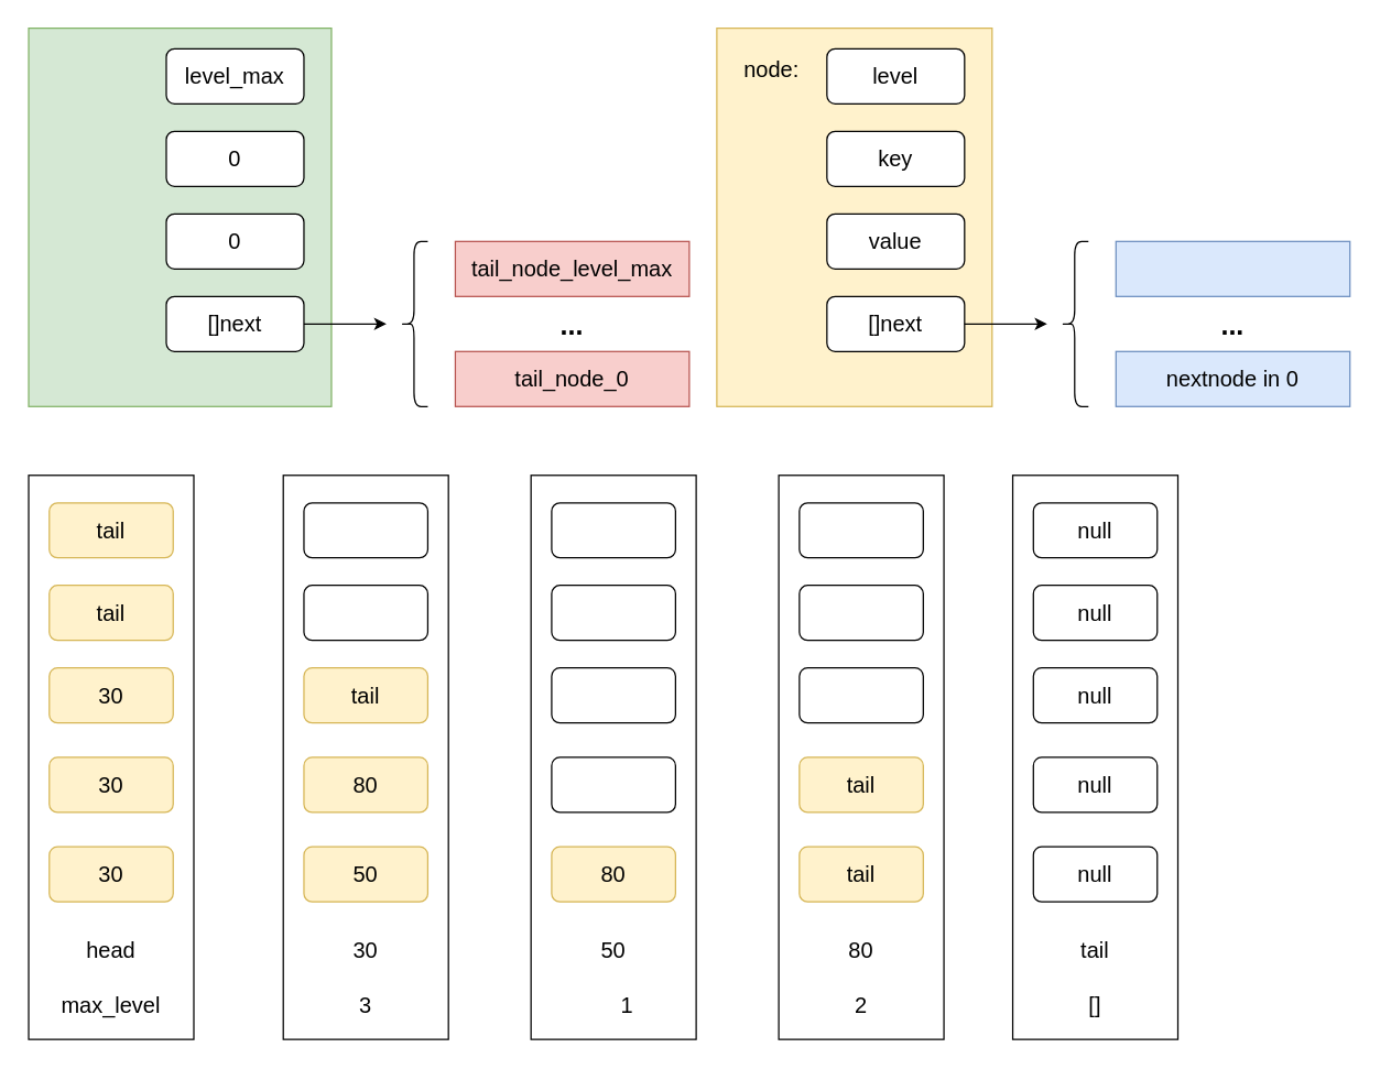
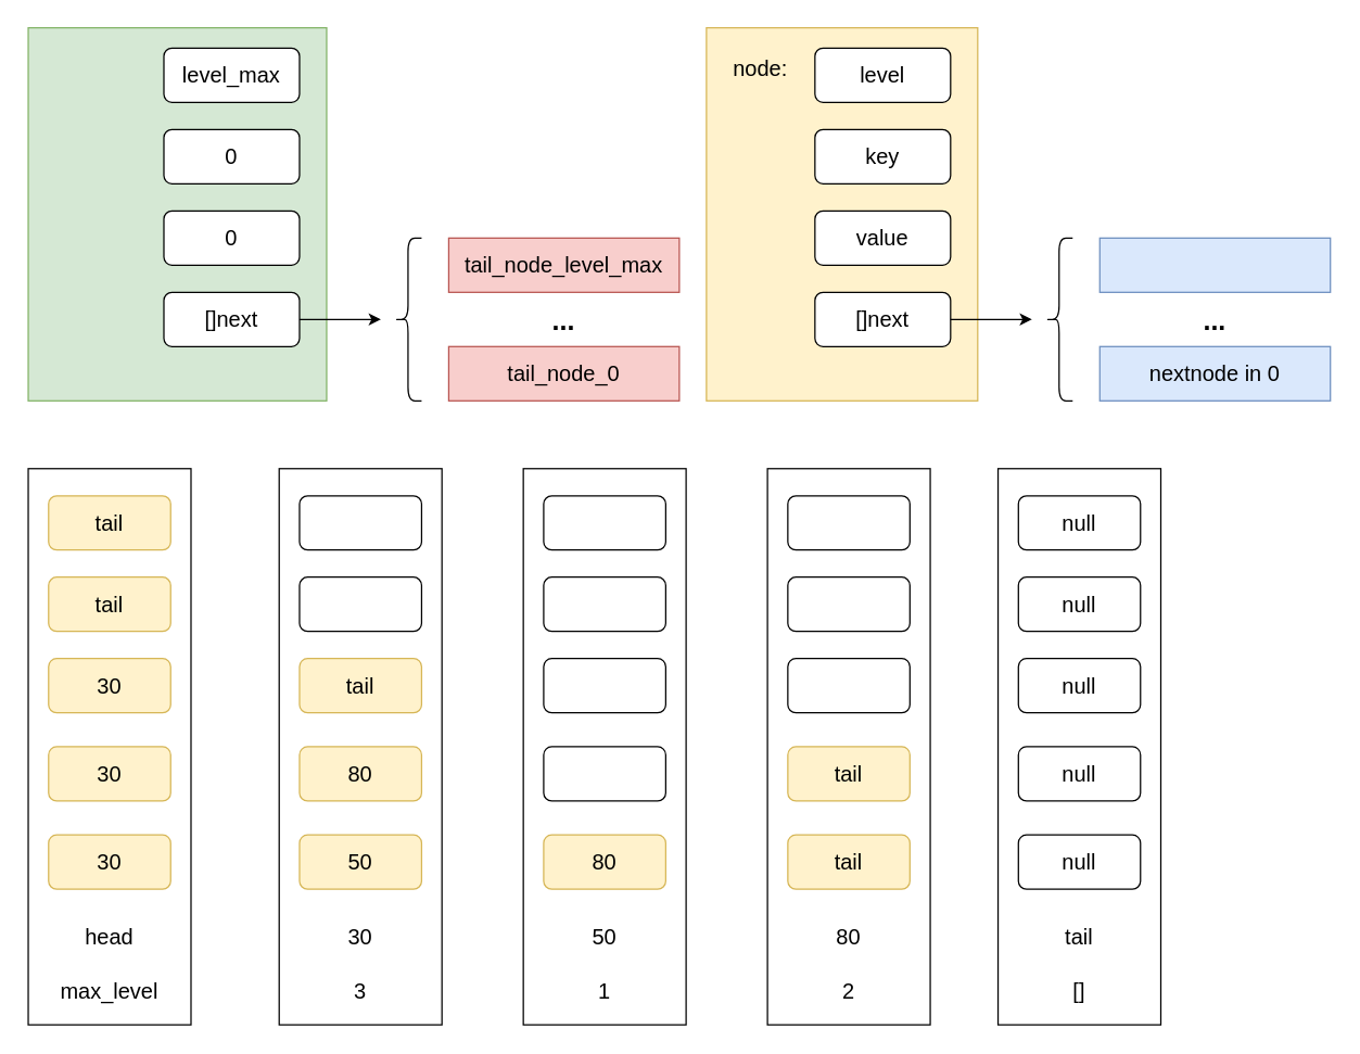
  <mxCell id="0" />
  <mxCell id="1" parent="0" />
  <mxCell id="2" value="" style="rounded=0;whiteSpace=wrap;html=1;" vertex="1" parent="1"><mxGeometry x="20" y="345" width="120" height="410" as="geometry" /></mxCell>
  <mxCell id="3" value="" style="rounded=0;whiteSpace=wrap;html=1;fillColor=#fff2cc;strokeColor=#d6b656;" vertex="1" parent="1"><mxGeometry x="520" y="20" width="200" height="275" as="geometry" /></mxCell>
  <mxCell id="4" value="" style="rounded=0;whiteSpace=wrap;html=1;fillColor=#dae8fc;strokeColor=#6c8ebf;" vertex="1" parent="1"><mxGeometry x="810" y="175" width="170" height="40" as="geometry" /></mxCell>
  <mxCell id="5" value="&lt;font style=&quot;font-size: 16px;&quot;&gt;node:&lt;/font&gt;" style="text;strokeColor=none;align=center;fillColor=none;html=1;verticalAlign=middle;whiteSpace=wrap;rounded=0;" vertex="1" parent="1"><mxGeometry x="530" y="35" width="60" height="30" as="geometry" /></mxCell>
  <mxCell id="6" value="" style="rounded=1;whiteSpace=wrap;html=1;" vertex="1" parent="1"><mxGeometry x="600" y="35" width="100" height="40" as="geometry" /></mxCell>
  <mxCell id="7" value="&lt;font style=&quot;font-size: 16px;&quot;&gt;level&lt;/font&gt;" style="text;strokeColor=none;align=center;fillColor=none;html=1;verticalAlign=middle;whiteSpace=wrap;rounded=0;" vertex="1" parent="1"><mxGeometry x="620" y="40" width="60" height="30" as="geometry" /></mxCell>
  <mxCell id="8" value="" style="rounded=1;whiteSpace=wrap;html=1;" vertex="1" parent="1"><mxGeometry x="600" y="95" width="100" height="40" as="geometry" /></mxCell>
  <mxCell id="9" value="&lt;font style=&quot;font-size: 16px;&quot;&gt;key&lt;/font&gt;" style="text;strokeColor=none;align=center;fillColor=none;html=1;verticalAlign=middle;whiteSpace=wrap;rounded=0;" vertex="1" parent="1"><mxGeometry x="620" y="100" width="60" height="30" as="geometry" /></mxCell>
  <mxCell id="10" value="" style="rounded=1;whiteSpace=wrap;html=1;" vertex="1" parent="1"><mxGeometry x="600" y="155" width="100" height="40" as="geometry" /></mxCell>
  <mxCell id="11" value="&lt;font style=&quot;font-size: 16px;&quot;&gt;value&lt;/font&gt;" style="text;strokeColor=none;align=center;fillColor=none;html=1;verticalAlign=middle;whiteSpace=wrap;rounded=0;" vertex="1" parent="1"><mxGeometry x="620" y="160" width="60" height="30" as="geometry" /></mxCell>
  <mxCell id="12" value="" style="rounded=1;whiteSpace=wrap;html=1;" vertex="1" parent="1"><mxGeometry x="600" y="215" width="100" height="40" as="geometry" /></mxCell>
  <mxCell id="13" value="&lt;font style=&quot;font-size: 16px;&quot;&gt;[]next&lt;/font&gt;" style="text;strokeColor=none;align=center;fillColor=none;html=1;verticalAlign=middle;whiteSpace=wrap;rounded=0;" vertex="1" parent="1"><mxGeometry x="620" y="220" width="60" height="30" as="geometry" /></mxCell>
  <mxCell id="14" value="" style="endArrow=classic;html=1;rounded=0;exitX=1;exitY=0.5;exitDx=0;exitDy=0;" edge="1" parent="1" source="12"><mxGeometry width="50" height="50" relative="1" as="geometry"><mxPoint x="780" y="265" as="sourcePoint" /><mxPoint x="760" y="235" as="targetPoint" /></mxGeometry></mxCell>
  <mxCell id="15" value="" style="shape=curlyBracket;whiteSpace=wrap;html=1;rounded=1;labelPosition=left;verticalLabelPosition=middle;align=right;verticalAlign=middle;" vertex="1" parent="1"><mxGeometry x="770" y="175" width="20" height="120" as="geometry" /></mxCell>
  <mxCell id="16" value="" style="rounded=0;whiteSpace=wrap;html=1;fillColor=#dae8fc;strokeColor=#6c8ebf;" vertex="1" parent="1"><mxGeometry x="810" y="255" width="170" height="40" as="geometry" /></mxCell>
  <mxCell id="17" value="&lt;font style=&quot;font-size: 20px;&quot;&gt;&lt;b&gt;...&lt;/b&gt;&lt;/font&gt;" style="text;strokeColor=none;align=center;fillColor=none;html=1;verticalAlign=middle;whiteSpace=wrap;rounded=0;" vertex="1" parent="1"><mxGeometry x="865" y="220" width="60" height="30" as="geometry" /></mxCell>
  <mxCell id="18" value="&lt;font style=&quot;font-size: 16px;&quot;&gt;nextnode in 0&lt;/font&gt;" style="text;strokeColor=none;align=center;fillColor=none;html=1;verticalAlign=middle;whiteSpace=wrap;rounded=0;" vertex="1" parent="1"><mxGeometry x="815" y="260" width="160" height="30" as="geometry" /></mxCell>
  <mxCell id="19" value="" style="rounded=0;whiteSpace=wrap;html=1;fillColor=#d5e8d4;strokeColor=#82b366;" vertex="1" parent="1"><mxGeometry x="20" y="20" width="220" height="275" as="geometry" /></mxCell>
  <mxCell id="20" value="" style="rounded=0;whiteSpace=wrap;html=1;fillColor=#f8cecc;strokeColor=#b85450;" vertex="1" parent="1"><mxGeometry x="330" y="175" width="170" height="40" as="geometry" /></mxCell>
  <mxCell id="21" value="" style="rounded=1;whiteSpace=wrap;html=1;" vertex="1" parent="1"><mxGeometry x="120" y="35" width="100" height="40" as="geometry" /></mxCell>
  <mxCell id="22" value="&lt;font style=&quot;font-size: 16px;&quot;&gt;level_max&lt;/font&gt;" style="text;strokeColor=none;align=center;fillColor=none;html=1;verticalAlign=middle;whiteSpace=wrap;rounded=0;" vertex="1" parent="1"><mxGeometry x="140" y="40" width="60" height="30" as="geometry" /></mxCell>
  <mxCell id="23" value="" style="rounded=1;whiteSpace=wrap;html=1;" vertex="1" parent="1"><mxGeometry x="120" y="95" width="100" height="40" as="geometry" /></mxCell>
  <mxCell id="24" value="&lt;span style=&quot;font-size: 16px;&quot;&gt;0&lt;/span&gt;" style="text;strokeColor=none;align=center;fillColor=none;html=1;verticalAlign=middle;whiteSpace=wrap;rounded=0;" vertex="1" parent="1"><mxGeometry x="140" y="100" width="60" height="30" as="geometry" /></mxCell>
  <mxCell id="25" value="" style="rounded=1;whiteSpace=wrap;html=1;" vertex="1" parent="1"><mxGeometry x="120" y="155" width="100" height="40" as="geometry" /></mxCell>
  <mxCell id="26" value="&lt;font style=&quot;font-size: 16px;&quot;&gt;0&lt;/font&gt;" style="text;strokeColor=none;align=center;fillColor=none;html=1;verticalAlign=middle;whiteSpace=wrap;rounded=0;" vertex="1" parent="1"><mxGeometry x="140" y="160" width="60" height="30" as="geometry" /></mxCell>
  <mxCell id="27" value="" style="rounded=1;whiteSpace=wrap;html=1;" vertex="1" parent="1"><mxGeometry x="120" y="215" width="100" height="40" as="geometry" /></mxCell>
  <mxCell id="28" value="&lt;font style=&quot;font-size: 16px;&quot;&gt;[]next&lt;/font&gt;" style="text;strokeColor=none;align=center;fillColor=none;html=1;verticalAlign=middle;whiteSpace=wrap;rounded=0;" vertex="1" parent="1"><mxGeometry x="140" y="220" width="60" height="30" as="geometry" /></mxCell>
  <mxCell id="29" value="" style="endArrow=classic;html=1;rounded=0;exitX=1;exitY=0.5;exitDx=0;exitDy=0;" edge="1" parent="1" source="27"><mxGeometry width="50" height="50" relative="1" as="geometry"><mxPoint x="300" y="265" as="sourcePoint" /><mxPoint x="280" y="235" as="targetPoint" /></mxGeometry></mxCell>
  <mxCell id="30" value="" style="shape=curlyBracket;whiteSpace=wrap;html=1;rounded=1;labelPosition=left;verticalLabelPosition=middle;align=right;verticalAlign=middle;" vertex="1" parent="1"><mxGeometry x="290" y="175" width="20" height="120" as="geometry" /></mxCell>
  <mxCell id="31" value="" style="rounded=0;whiteSpace=wrap;html=1;fillColor=#f8cecc;strokeColor=#b85450;" vertex="1" parent="1"><mxGeometry x="330" y="255" width="170" height="40" as="geometry" /></mxCell>
  <mxCell id="32" value="&lt;font style=&quot;font-size: 20px;&quot;&gt;&lt;b&gt;...&lt;/b&gt;&lt;/font&gt;" style="text;strokeColor=none;align=center;fillColor=none;html=1;verticalAlign=middle;whiteSpace=wrap;rounded=0;" vertex="1" parent="1"><mxGeometry x="385" y="220" width="60" height="30" as="geometry" /></mxCell>
  <mxCell id="33" value="&lt;font style=&quot;font-size: 16px;&quot;&gt;tail_node_0&lt;/font&gt;" style="text;strokeColor=none;align=center;fillColor=none;html=1;verticalAlign=middle;whiteSpace=wrap;rounded=0;" vertex="1" parent="1"><mxGeometry x="335" y="260" width="160" height="30" as="geometry" /></mxCell>
  <mxCell id="34" value="&lt;font style=&quot;font-size: 16px;&quot;&gt;tail_node_level_max&lt;/font&gt;" style="text;strokeColor=none;align=center;fillColor=none;html=1;verticalAlign=middle;whiteSpace=wrap;rounded=0;" vertex="1" parent="1"><mxGeometry x="335" y="180" width="160" height="30" as="geometry" /></mxCell>
  <mxCell id="35" value="" style="rounded=1;whiteSpace=wrap;html=1;fillColor=#fff2cc;strokeColor=#d6b656;" vertex="1" parent="1"><mxGeometry x="35" y="615" width="90" height="40" as="geometry" /></mxCell>
  <mxCell id="36" value="" style="rounded=1;whiteSpace=wrap;html=1;fillColor=#fff2cc;strokeColor=#d6b656;" vertex="1" parent="1"><mxGeometry x="35" y="550" width="90" height="40" as="geometry" /></mxCell>
  <mxCell id="37" value="" style="rounded=1;whiteSpace=wrap;html=1;fillColor=#fff2cc;strokeColor=#d6b656;" vertex="1" parent="1"><mxGeometry x="35" y="485" width="90" height="40" as="geometry" /></mxCell>
  <mxCell id="38" value="" style="rounded=1;whiteSpace=wrap;html=1;fillColor=#fff2cc;strokeColor=#d6b656;" vertex="1" parent="1"><mxGeometry x="35" y="425" width="90" height="40" as="geometry" /></mxCell>
  <mxCell id="39" value="" style="rounded=1;whiteSpace=wrap;html=1;fillColor=#fff2cc;strokeColor=#d6b656;" vertex="1" parent="1"><mxGeometry x="35" y="365" width="90" height="40" as="geometry" /></mxCell>
  <mxCell id="40" value="&lt;font style=&quot;font-size: 16px;&quot;&gt;head&lt;/font&gt;" style="text;strokeColor=none;align=center;fillColor=none;html=1;verticalAlign=middle;whiteSpace=wrap;rounded=0;" vertex="1" parent="1"><mxGeometry x="50" y="675" width="60" height="30" as="geometry" /></mxCell>
  <mxCell id="41" value="&lt;font style=&quot;font-size: 16px;&quot;&gt;max_level&lt;/font&gt;" style="text;strokeColor=none;align=center;fillColor=none;html=1;verticalAlign=middle;whiteSpace=wrap;rounded=0;" vertex="1" parent="1"><mxGeometry x="50" y="715" width="60" height="30" as="geometry" /></mxCell>
  <mxCell id="42" value="" style="rounded=0;whiteSpace=wrap;html=1;" vertex="1" parent="1"><mxGeometry x="205" y="345" width="120" height="410" as="geometry" /></mxCell>
  <mxCell id="43" value="" style="rounded=1;whiteSpace=wrap;html=1;fillColor=#fff2cc;strokeColor=#d6b656;" vertex="1" parent="1"><mxGeometry x="220" y="615" width="90" height="40" as="geometry" /></mxCell>
  <mxCell id="44" value="" style="rounded=1;whiteSpace=wrap;html=1;fillColor=#fff2cc;strokeColor=#d6b656;" vertex="1" parent="1"><mxGeometry x="220" y="550" width="90" height="40" as="geometry" /></mxCell>
  <mxCell id="45" value="" style="rounded=1;whiteSpace=wrap;html=1;fillColor=#fff2cc;strokeColor=#d6b656;" vertex="1" parent="1"><mxGeometry x="220" y="485" width="90" height="40" as="geometry" /></mxCell>
  <mxCell id="46" value="" style="rounded=1;whiteSpace=wrap;html=1;" vertex="1" parent="1"><mxGeometry x="220" y="425" width="90" height="40" as="geometry" /></mxCell>
  <mxCell id="47" value="" style="rounded=1;whiteSpace=wrap;html=1;" vertex="1" parent="1"><mxGeometry x="220" y="365" width="90" height="40" as="geometry" /></mxCell>
  <mxCell id="48" value="&lt;font style=&quot;font-size: 16px;&quot;&gt;30&lt;/font&gt;" style="text;strokeColor=none;align=center;fillColor=none;html=1;verticalAlign=middle;whiteSpace=wrap;rounded=0;" vertex="1" parent="1"><mxGeometry x="235" y="675" width="60" height="30" as="geometry" /></mxCell>
  <mxCell id="49" value="&lt;font style=&quot;font-size: 16px;&quot;&gt;3&lt;/font&gt;" style="text;strokeColor=none;align=center;fillColor=none;html=1;verticalAlign=middle;whiteSpace=wrap;rounded=0;" vertex="1" parent="1"><mxGeometry x="235" y="715" width="60" height="30" as="geometry" /></mxCell>
  <mxCell id="50" value="" style="rounded=0;whiteSpace=wrap;html=1;" vertex="1" parent="1"><mxGeometry x="385" y="345" width="120" height="410" as="geometry" /></mxCell>
  <mxCell id="51" value="" style="rounded=1;whiteSpace=wrap;html=1;fillColor=#fff2cc;strokeColor=#d6b656;" vertex="1" parent="1"><mxGeometry x="400" y="615" width="90" height="40" as="geometry" /></mxCell>
  <mxCell id="52" value="" style="rounded=1;whiteSpace=wrap;html=1;" vertex="1" parent="1"><mxGeometry x="400" y="550" width="90" height="40" as="geometry" /></mxCell>
  <mxCell id="53" value="" style="rounded=1;whiteSpace=wrap;html=1;" vertex="1" parent="1"><mxGeometry x="400" y="485" width="90" height="40" as="geometry" /></mxCell>
  <mxCell id="54" value="" style="rounded=1;whiteSpace=wrap;html=1;" vertex="1" parent="1"><mxGeometry x="400" y="425" width="90" height="40" as="geometry" /></mxCell>
  <mxCell id="55" value="" style="rounded=1;whiteSpace=wrap;html=1;" vertex="1" parent="1"><mxGeometry x="400" y="365" width="90" height="40" as="geometry" /></mxCell>
  <mxCell id="56" value="&lt;font style=&quot;font-size: 16px;&quot;&gt;50&lt;/font&gt;" style="text;strokeColor=none;align=center;fillColor=none;html=1;verticalAlign=middle;whiteSpace=wrap;rounded=0;" vertex="1" parent="1"><mxGeometry x="415" y="675" width="60" height="30" as="geometry" /></mxCell>
- <mxCell id="57" value="&lt;font style=&quot;font-size: 16px;&quot;&gt;1&lt;/font&gt;" style="text;strokeColor=none;align=center;fillColor=none;html=1;verticalAlign=middle;whiteSpace=wrap;rounded=0;" vertex="1" parent="1"><mxGeometry x="425" y="715" width="60" height="30" as="geometry" /></mxCell>
+ <mxCell id="57" value="&lt;font style=&quot;font-size: 16px;&quot;&gt;1&lt;/font&gt;" style="text;strokeColor=none;align=center;fillColor=none;html=1;verticalAlign=middle;whiteSpace=wrap;rounded=0;" vertex="1" parent="1"><mxGeometry x="415" y="715" width="60" height="30" as="geometry" /></mxCell>
  <mxCell id="58" value="" style="rounded=0;whiteSpace=wrap;html=1;" vertex="1" parent="1"><mxGeometry x="565" y="345" width="120" height="410" as="geometry" /></mxCell>
  <mxCell id="59" value="" style="rounded=1;whiteSpace=wrap;html=1;fillColor=#fff2cc;strokeColor=#d6b656;" vertex="1" parent="1"><mxGeometry x="580" y="615" width="90" height="40" as="geometry" /></mxCell>
  <mxCell id="60" value="" style="rounded=1;whiteSpace=wrap;html=1;fillColor=#fff2cc;strokeColor=#d6b656;" vertex="1" parent="1"><mxGeometry x="580" y="550" width="90" height="40" as="geometry" /></mxCell>
  <mxCell id="61" value="" style="rounded=1;whiteSpace=wrap;html=1;" vertex="1" parent="1"><mxGeometry x="580" y="485" width="90" height="40" as="geometry" /></mxCell>
  <mxCell id="62" value="" style="rounded=1;whiteSpace=wrap;html=1;" vertex="1" parent="1"><mxGeometry x="580" y="425" width="90" height="40" as="geometry" /></mxCell>
  <mxCell id="63" value="" style="rounded=1;whiteSpace=wrap;html=1;" vertex="1" parent="1"><mxGeometry x="580" y="365" width="90" height="40" as="geometry" /></mxCell>
  <mxCell id="64" value="&lt;font style=&quot;font-size: 16px;&quot;&gt;80&lt;/font&gt;" style="text;strokeColor=none;align=center;fillColor=none;html=1;verticalAlign=middle;whiteSpace=wrap;rounded=0;" vertex="1" parent="1"><mxGeometry x="595" y="675" width="60" height="30" as="geometry" /></mxCell>
  <mxCell id="65" value="&lt;font style=&quot;font-size: 16px;&quot;&gt;2&lt;/font&gt;" style="text;strokeColor=none;align=center;fillColor=none;html=1;verticalAlign=middle;whiteSpace=wrap;rounded=0;" vertex="1" parent="1"><mxGeometry x="595" y="715" width="60" height="30" as="geometry" /></mxCell>
  <mxCell id="66" value="" style="rounded=0;whiteSpace=wrap;html=1;" vertex="1" parent="1"><mxGeometry x="735" y="345" width="120" height="410" as="geometry" /></mxCell>
  <mxCell id="67" value="" style="rounded=1;whiteSpace=wrap;html=1;" vertex="1" parent="1"><mxGeometry x="750" y="615" width="90" height="40" as="geometry" /></mxCell>
  <mxCell id="68" value="" style="rounded=1;whiteSpace=wrap;html=1;" vertex="1" parent="1"><mxGeometry x="750" y="550" width="90" height="40" as="geometry" /></mxCell>
  <mxCell id="69" value="" style="rounded=1;whiteSpace=wrap;html=1;" vertex="1" parent="1"><mxGeometry x="750" y="485" width="90" height="40" as="geometry" /></mxCell>
  <mxCell id="70" value="" style="rounded=1;whiteSpace=wrap;html=1;" vertex="1" parent="1"><mxGeometry x="750" y="425" width="90" height="40" as="geometry" /></mxCell>
  <mxCell id="71" value="" style="rounded=1;whiteSpace=wrap;html=1;" vertex="1" parent="1"><mxGeometry x="750" y="365" width="90" height="40" as="geometry" /></mxCell>
  <mxCell id="72" value="&lt;font style=&quot;font-size: 16px;&quot;&gt;tail&lt;/font&gt;" style="text;strokeColor=none;align=center;fillColor=none;html=1;verticalAlign=middle;whiteSpace=wrap;rounded=0;" vertex="1" parent="1"><mxGeometry x="765" y="675" width="60" height="30" as="geometry" /></mxCell>
  <mxCell id="73" value="&lt;span style=&quot;font-size: 16px;&quot;&gt;[]&lt;/span&gt;" style="text;strokeColor=none;align=center;fillColor=none;html=1;verticalAlign=middle;whiteSpace=wrap;rounded=0;" vertex="1" parent="1"><mxGeometry x="765" y="715" width="60" height="30" as="geometry" /></mxCell>
  <mxCell id="74" value="&lt;font style=&quot;font-size: 16px;&quot;&gt;null&lt;/font&gt;" style="text;strokeColor=none;align=center;fillColor=none;html=1;verticalAlign=middle;whiteSpace=wrap;rounded=0;" vertex="1" parent="1"><mxGeometry x="765" y="620" width="60" height="30" as="geometry" /></mxCell>
  <mxCell id="75" value="&lt;font style=&quot;font-size: 16px;&quot;&gt;null&lt;/font&gt;" style="text;strokeColor=none;align=center;fillColor=none;html=1;verticalAlign=middle;whiteSpace=wrap;rounded=0;" vertex="1" parent="1"><mxGeometry x="765" y="555" width="60" height="30" as="geometry" /></mxCell>
  <mxCell id="76" value="&lt;font style=&quot;font-size: 16px;&quot;&gt;null&lt;/font&gt;" style="text;strokeColor=none;align=center;fillColor=none;html=1;verticalAlign=middle;whiteSpace=wrap;rounded=0;" vertex="1" parent="1"><mxGeometry x="765" y="490" width="60" height="30" as="geometry" /></mxCell>
  <mxCell id="77" value="&lt;font style=&quot;font-size: 16px;&quot;&gt;null&lt;/font&gt;" style="text;strokeColor=none;align=center;fillColor=none;html=1;verticalAlign=middle;whiteSpace=wrap;rounded=0;" vertex="1" parent="1"><mxGeometry x="765" y="430" width="60" height="30" as="geometry" /></mxCell>
  <mxCell id="78" value="&lt;font style=&quot;font-size: 16px;&quot;&gt;null&lt;/font&gt;" style="text;strokeColor=none;align=center;fillColor=none;html=1;verticalAlign=middle;whiteSpace=wrap;rounded=0;" vertex="1" parent="1"><mxGeometry x="765" y="370" width="60" height="30" as="geometry" /></mxCell>
  <mxCell id="79" value="&lt;font style=&quot;font-size: 16px;&quot;&gt;tail&lt;/font&gt;" style="text;strokeColor=none;align=center;fillColor=none;html=1;verticalAlign=middle;whiteSpace=wrap;rounded=0;" vertex="1" parent="1"><mxGeometry x="50" y="370" width="60" height="30" as="geometry" /></mxCell>
  <mxCell id="80" value="&lt;font style=&quot;font-size: 16px;&quot;&gt;tail&lt;/font&gt;" style="text;strokeColor=none;align=center;fillColor=none;html=1;verticalAlign=middle;whiteSpace=wrap;rounded=0;" vertex="1" parent="1"><mxGeometry x="50" y="430" width="60" height="30" as="geometry" /></mxCell>
  <mxCell id="81" value="&lt;font style=&quot;font-size: 16px;&quot;&gt;30&lt;/font&gt;" style="text;strokeColor=none;align=center;fillColor=none;html=1;verticalAlign=middle;whiteSpace=wrap;rounded=0;" vertex="1" parent="1"><mxGeometry x="50" y="490" width="60" height="30" as="geometry" /></mxCell>
  <mxCell id="82" value="&lt;font style=&quot;font-size: 16px;&quot;&gt;30&lt;/font&gt;" style="text;strokeColor=none;align=center;fillColor=none;html=1;verticalAlign=middle;whiteSpace=wrap;rounded=0;" vertex="1" parent="1"><mxGeometry x="50" y="555" width="60" height="30" as="geometry" /></mxCell>
  <mxCell id="83" value="&lt;font style=&quot;font-size: 16px;&quot;&gt;30&lt;/font&gt;" style="text;strokeColor=none;align=center;fillColor=none;html=1;verticalAlign=middle;whiteSpace=wrap;rounded=0;" vertex="1" parent="1"><mxGeometry x="50" y="620" width="60" height="30" as="geometry" /></mxCell>
  <mxCell id="84" value="&lt;font style=&quot;font-size: 16px;&quot;&gt;50&lt;/font&gt;" style="text;strokeColor=none;align=center;fillColor=none;html=1;verticalAlign=middle;whiteSpace=wrap;rounded=0;" vertex="1" parent="1"><mxGeometry x="235" y="620" width="60" height="30" as="geometry" /></mxCell>
  <mxCell id="85" value="&lt;font style=&quot;font-size: 16px;&quot;&gt;80&lt;/font&gt;" style="text;strokeColor=none;align=center;fillColor=none;html=1;verticalAlign=middle;whiteSpace=wrap;rounded=0;" vertex="1" parent="1"><mxGeometry x="235" y="555" width="60" height="30" as="geometry" /></mxCell>
  <mxCell id="86" value="&lt;font style=&quot;font-size: 16px;&quot;&gt;tail&lt;/font&gt;" style="text;strokeColor=none;align=center;fillColor=none;html=1;verticalAlign=middle;whiteSpace=wrap;rounded=0;" vertex="1" parent="1"><mxGeometry x="235" y="490" width="60" height="30" as="geometry" /></mxCell>
  <mxCell id="87" value="&lt;font style=&quot;font-size: 16px;&quot;&gt;80&lt;/font&gt;" style="text;strokeColor=none;align=center;fillColor=none;html=1;verticalAlign=middle;whiteSpace=wrap;rounded=0;" vertex="1" parent="1"><mxGeometry x="415" y="620" width="60" height="30" as="geometry" /></mxCell>
  <mxCell id="88" value="&lt;font style=&quot;font-size: 16px;&quot;&gt;tail&lt;/font&gt;" style="text;strokeColor=none;align=center;fillColor=none;html=1;verticalAlign=middle;whiteSpace=wrap;rounded=0;" vertex="1" parent="1"><mxGeometry x="595" y="555" width="60" height="30" as="geometry" /></mxCell>
  <mxCell id="89" value="&lt;font style=&quot;font-size: 16px;&quot;&gt;tail&lt;/font&gt;" style="text;strokeColor=none;align=center;fillColor=none;html=1;verticalAlign=middle;whiteSpace=wrap;rounded=0;" vertex="1" parent="1"><mxGeometry x="595" y="620" width="60" height="30" as="geometry" /></mxCell>
